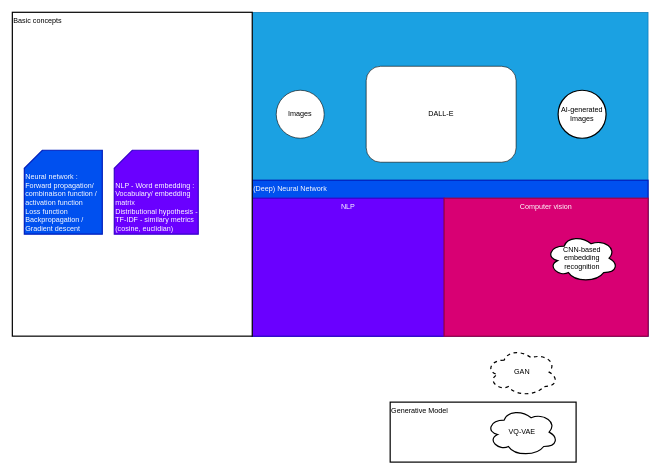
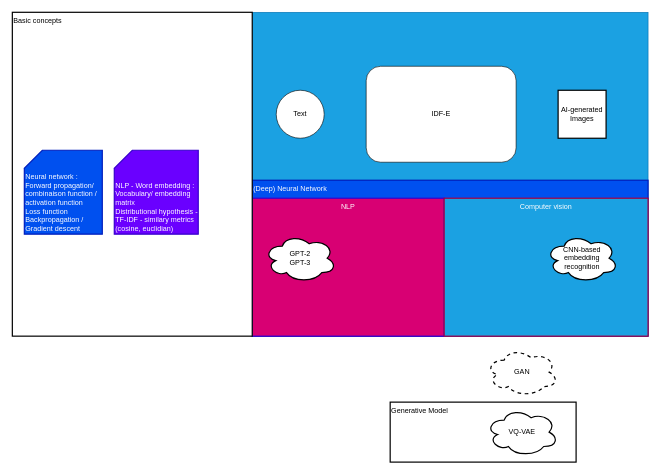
  <mxCell id="0" />
  <mxCell id="1" parent="0" />
  <mxCell id="2" value="Generative Model" style="rounded=0;whiteSpace=wrap;html=1;strokeWidth=2;gradientColor=none;verticalAlign=top;align=left;" parent="1" vertex="1"><mxGeometry x="650" y="670" width="310" height="100" as="geometry" /></mxCell>
  <mxCell id="3" value="" style="rounded=1;whiteSpace=wrap;html=1;" parent="1" vertex="1"><mxGeometry x="660" y="260" width="120" height="60" as="geometry" /></mxCell>
  <mxCell id="4" value="" style="rounded=0;whiteSpace=wrap;html=1;fillColor=#1ba1e2;strokeColor=#006EAF;fontColor=#ffffff;" parent="1" vertex="1"><mxGeometry x="420" y="20" width="660" height="540" as="geometry" /></mxCell>
- <mxCell id="5" value="DALL-E" style="rounded=1;whiteSpace=wrap;html=1;gradientColor=none;" parent="1" vertex="1"><mxGeometry x="610" y="110" width="250" height="160" as="geometry" /></mxCell>
- <mxCell id="6" value="Images" style="ellipse;whiteSpace=wrap;html=1;aspect=fixed;gradientColor=none;" parent="1" vertex="1"><mxGeometry x="460" y="150" width="80" height="80" as="geometry" /></mxCell>
- <mxCell id="7" value="AI-generated&lt;br&gt;Images" style="ellipse;whiteSpace=wrap;html=1;aspect=fixed;gradientColor=none;strokeWidth=2;" parent="1" vertex="1"><mxGeometry x="930" y="150" width="80" height="80" as="geometry" /></mxCell>
+ <mxCell id="5" value="IDF-E" style="rounded=1;whiteSpace=wrap;html=1;gradientColor=none;" parent="1" vertex="1"><mxGeometry x="610" y="110" width="250" height="160" as="geometry" /></mxCell>
+ <mxCell id="6" value="Text" style="ellipse;whiteSpace=wrap;html=1;aspect=fixed;gradientColor=none;" parent="1" vertex="1"><mxGeometry x="460" y="150" width="80" height="80" as="geometry" /></mxCell>
+ <mxCell id="7" value="AI-generated&lt;br&gt;Images" style="whiteSpace=wrap;html=1;aspect=fixed;gradientColor=none;strokeWidth=2;rounded=0;" parent="1" vertex="1"><mxGeometry x="930" y="150" width="80" height="80" as="geometry" /></mxCell>
  <mxCell id="8" value="(Deep) Neural Network" style="rounded=0;whiteSpace=wrap;html=1;strokeWidth=2;align=left;verticalAlign=top;fillColor=#0050ef;strokeColor=#001DBC;fontColor=#ffffff;" parent="1" vertex="1"><mxGeometry x="420" y="300" width="660" height="260" as="geometry" /></mxCell>
- <mxCell id="9" value="NLP" style="rounded=0;whiteSpace=wrap;html=1;strokeWidth=2;verticalAlign=top;fillColor=#6a00ff;strokeColor=#3700CC;fontColor=#ffffff;" parent="1" vertex="1"><mxGeometry x="420" y="330" width="320" height="230" as="geometry" /></mxCell>
- <mxCell id="10" value="Computer vision" style="rounded=0;whiteSpace=wrap;html=1;strokeWidth=2;verticalAlign=top;fillColor=#d80073;strokeColor=#A50040;fontColor=#ffffff;" parent="1" vertex="1"><mxGeometry x="740" y="330" width="340" height="230" as="geometry" /></mxCell>
+ <mxCell id="9" value="NLP" style="rounded=0;whiteSpace=wrap;html=1;strokeWidth=2;verticalAlign=top;fillColor=#d80073;strokeColor=#3700CC;fontColor=#ffffff;" parent="1" vertex="1"><mxGeometry x="420" y="330" width="320" height="230" as="geometry" /></mxCell>
+ <mxCell id="10" value="Computer vision" style="rounded=0;whiteSpace=wrap;html=1;strokeWidth=2;verticalAlign=top;fillColor=#1ba1e2;strokeColor=#A50040;fontColor=#ffffff;" parent="1" vertex="1"><mxGeometry x="740" y="330" width="340" height="230" as="geometry" /></mxCell>
+ <mxCell id="11" value="GPT-2&lt;br&gt;GPT-3" style="ellipse;shape=cloud;whiteSpace=wrap;html=1;strokeWidth=2;gradientColor=none;verticalAlign=middle;" parent="1" vertex="1"><mxGeometry x="440" y="390" width="120" height="80" as="geometry" /></mxCell>
  <mxCell id="12" value="CNN-based embedding recognition" style="ellipse;shape=cloud;whiteSpace=wrap;html=1;strokeWidth=2;gradientColor=none;verticalAlign=middle;" parent="1" vertex="1"><mxGeometry x="910" y="390" width="120" height="80" as="geometry" /></mxCell>
  <mxCell id="13" value="VQ-VAE" style="ellipse;shape=cloud;whiteSpace=wrap;html=1;strokeWidth=2;gradientColor=none;verticalAlign=middle;" parent="1" vertex="1"><mxGeometry x="810" y="680" width="120" height="80" as="geometry" /></mxCell>
  <mxCell id="14" value="GAN" style="ellipse;shape=cloud;whiteSpace=wrap;html=1;strokeWidth=2;gradientColor=none;verticalAlign=middle;dashed=1;" parent="1" vertex="1"><mxGeometry x="810" y="580" width="120" height="80" as="geometry" /></mxCell>
  <mxCell id="15" value="Basic concepts" style="rounded=0;whiteSpace=wrap;html=1;strokeWidth=2;gradientColor=none;align=left;verticalAlign=top;" parent="1" vertex="1"><mxGeometry x="20" y="20" width="400" height="540" as="geometry" /></mxCell>
  <mxCell id="16" value="&lt;span&gt;Neural network :&lt;/span&gt;&lt;br&gt;&lt;span&gt;Forward propagation/ combinaison function / activation function&lt;/span&gt;&lt;br&gt;&lt;span&gt;Loss function&lt;/span&gt;&lt;br&gt;&lt;span&gt;Backpropagation / Gradient descent&lt;/span&gt;" style="shape=card;whiteSpace=wrap;html=1;strokeWidth=2;align=left;verticalAlign=bottom;fillColor=#0050ef;strokeColor=#001DBC;fontColor=#ffffff;" parent="1" vertex="1"><mxGeometry x="40" y="250" width="130" height="140" as="geometry" /></mxCell>
  <mxCell id="17" value="NLP - Word embedding :&lt;br&gt;Vocabulary/ embedding matrix&lt;br&gt;Distributional hypothesis - TF-IDF - similary metrics (cosine, euclidian)" style="shape=card;whiteSpace=wrap;html=1;strokeWidth=2;align=left;verticalAlign=bottom;fillColor=#6a00ff;strokeColor=#3700CC;fontColor=#ffffff;" parent="1" vertex="1"><mxGeometry x="190" y="250" width="140" height="140" as="geometry" /></mxCell>
